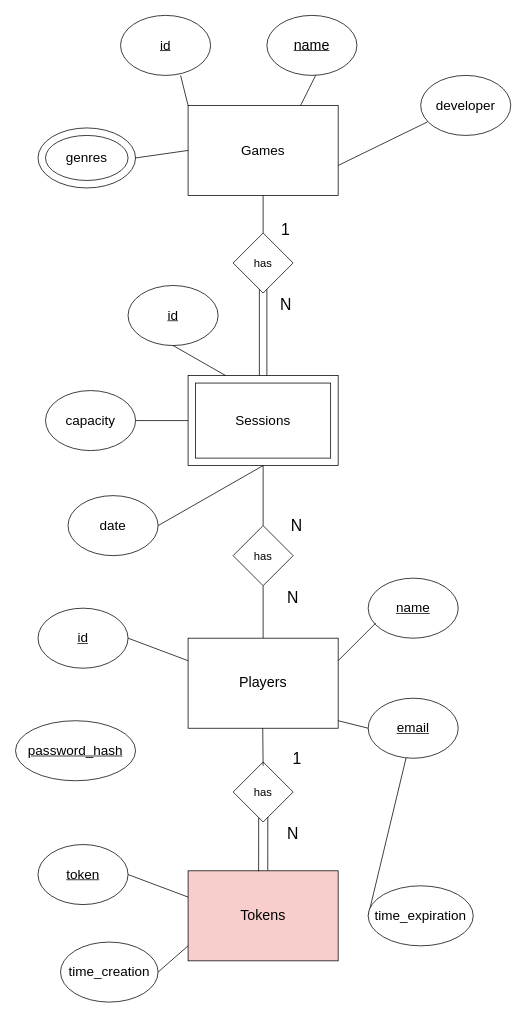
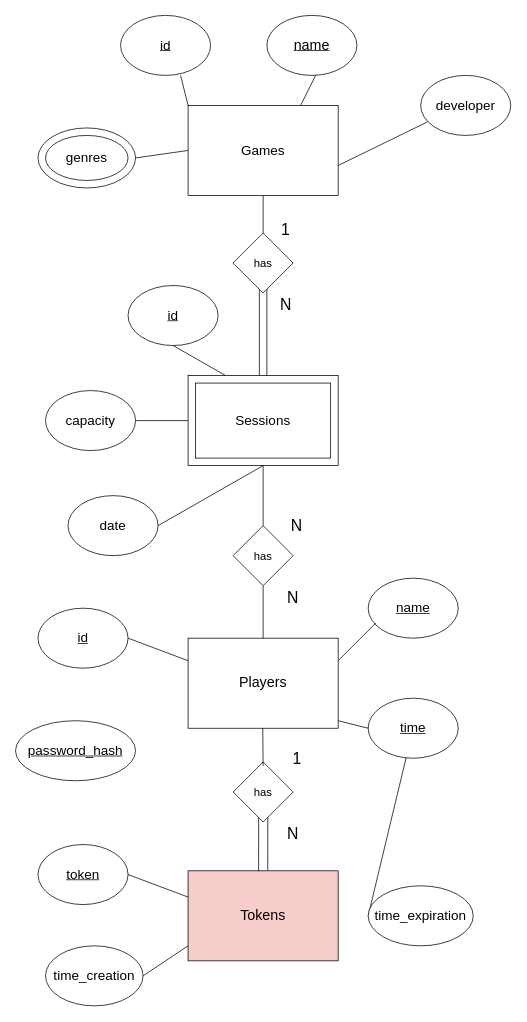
  <mxCell id="0" />
  <mxCell id="1" parent="0" />
  <mxCell id="2" value="" style="shape=flexArrow;endArrow=classic;startArrow=classic;html=1;rounded=0;exitX=0.5;exitY=0.583;exitDx=0;exitDy=0;exitPerimeter=0;" parent="1" source="14" edge="1"><mxGeometry width="100" height="100" relative="1" as="geometry"><mxPoint x="330" y="500" as="sourcePoint" /><mxPoint x="350" y="330" as="targetPoint" /></mxGeometry></mxCell>
  <mxCell id="3" value="Games" style="rounded=0;whiteSpace=wrap;html=1;fontSize=18;" parent="1" vertex="1"><mxGeometry x="250" y="140" width="200" height="120" as="geometry" /></mxCell>
  <mxCell id="4" value="name" style="ellipse;whiteSpace=wrap;html=1;fontStyle=4;fontSize=19;" parent="1" vertex="1"><mxGeometry x="355" y="20" width="120" height="80" as="geometry" /></mxCell>
  <mxCell id="5" value="&lt;u style=&quot;font-size: 18px;&quot;&gt;id&lt;/u&gt;" style="ellipse;whiteSpace=wrap;html=1;fontSize=18;" parent="1" vertex="1"><mxGeometry x="160" y="20" width="120" height="80" as="geometry" /></mxCell>
  <mxCell id="6" value="genres" style="ellipse;whiteSpace=wrap;html=1;gradientColor=none;" parent="1" vertex="1"><mxGeometry x="50" y="170" width="130" height="80" as="geometry" /></mxCell>
  <mxCell id="7" value="genres" style="ellipse;whiteSpace=wrap;html=1;fontSize=18;fontStyle=0;strokeColor=default;" parent="1" vertex="1"><mxGeometry x="60" y="180" width="110" height="60" as="geometry" /></mxCell>
  <mxCell id="8" value="" style="endArrow=none;html=1;rounded=0;exitX=1;exitY=0.5;exitDx=0;exitDy=0;entryX=0;entryY=0.5;entryDx=0;entryDy=0;" parent="1" source="6" target="3" edge="1"><mxGeometry width="50" height="50" relative="1" as="geometry"><mxPoint x="190" y="235" as="sourcePoint" /><mxPoint x="240" y="185" as="targetPoint" /></mxGeometry></mxCell>
  <mxCell id="9" value="developer" style="ellipse;whiteSpace=wrap;html=1;fontSize=18;" parent="1" vertex="1"><mxGeometry x="560" y="100" width="120" height="80" as="geometry" /></mxCell>
  <mxCell id="10" value="" style="endArrow=none;html=1;rounded=0;entryX=0.075;entryY=0.775;entryDx=0;entryDy=0;entryPerimeter=0;" parent="1" target="9" edge="1"><mxGeometry width="50" height="50" relative="1" as="geometry"><mxPoint x="450" y="220" as="sourcePoint" /><mxPoint x="500" y="170" as="targetPoint" /></mxGeometry></mxCell>
  <mxCell id="11" value="has" style="rhombus;whiteSpace=wrap;html=1;fontSize=15;" parent="1" vertex="1"><mxGeometry x="310" y="310" width="80" height="80" as="geometry" /></mxCell>
  <mxCell id="12" value="1" style="text;html=1;align=center;verticalAlign=middle;whiteSpace=wrap;rounded=0;fontSize=21;" parent="1" vertex="1"><mxGeometry x="355" y="290" width="50" height="30" as="geometry" /></mxCell>
  <mxCell id="13" value="" style="endArrow=none;html=1;rounded=0;entryX=0.5;entryY=1;entryDx=0;entryDy=0;exitX=0.5;exitY=0;exitDx=0;exitDy=0;" parent="1" source="11" target="3" edge="1"><mxGeometry width="50" height="50" relative="1" as="geometry"><mxPoint x="350" y="300" as="sourcePoint" /><mxPoint x="380" y="260" as="targetPoint" /></mxGeometry></mxCell>
  <mxCell id="14" value="Sessions" style="rounded=0;whiteSpace=wrap;html=1;fontSize=19;" parent="1" vertex="1"><mxGeometry x="250" y="500" width="200" height="120" as="geometry" /></mxCell>
  <mxCell id="15" value="N" style="text;html=1;align=center;verticalAlign=middle;resizable=0;points=[];autosize=1;strokeColor=none;fillColor=none;fontSize=21;" parent="1" vertex="1"><mxGeometry x="360" y="385" width="40" height="40" as="geometry" /></mxCell>
  <mxCell id="16" value="id" style="ellipse;whiteSpace=wrap;html=1;fontSize=18;fontStyle=4" parent="1" vertex="1"><mxGeometry x="170" y="380" width="120" height="80" as="geometry" /></mxCell>
  <mxCell id="17" value="" style="endArrow=none;html=1;rounded=0;exitX=0.25;exitY=0;exitDx=0;exitDy=0;entryX=0.5;entryY=1;entryDx=0;entryDy=0;" parent="1" source="14" target="16" edge="1"><mxGeometry width="50" height="50" relative="1" as="geometry"><mxPoint x="220" y="500" as="sourcePoint" /><mxPoint x="270" y="450" as="targetPoint" /></mxGeometry></mxCell>
  <mxCell id="18" value="capacity" style="ellipse;whiteSpace=wrap;html=1;fontSize=18;" parent="1" vertex="1"><mxGeometry x="60" y="520" width="120" height="80" as="geometry" /></mxCell>
  <mxCell id="19" value="date" style="ellipse;whiteSpace=wrap;html=1;fontSize=18;" parent="1" vertex="1"><mxGeometry x="90" y="660" width="120" height="80" as="geometry" /></mxCell>
  <mxCell id="20" value="" style="endArrow=none;html=1;rounded=0;entryX=0.5;entryY=1;entryDx=0;entryDy=0;exitX=1;exitY=0.5;exitDx=0;exitDy=0;" parent="1" source="19" target="14" edge="1"><mxGeometry width="50" height="50" relative="1" as="geometry"><mxPoint x="150" y="660" as="sourcePoint" /><mxPoint x="200" y="610" as="targetPoint" /></mxGeometry></mxCell>
  <mxCell id="21" value="" style="endArrow=none;html=1;rounded=0;entryX=0;entryY=0.5;entryDx=0;entryDy=0;" parent="1" target="14" edge="1"><mxGeometry width="50" height="50" relative="1" as="geometry"><mxPoint x="180" y="560" as="sourcePoint" /><mxPoint x="230" y="510" as="targetPoint" /></mxGeometry></mxCell>
  <mxCell id="22" value="has" style="rhombus;whiteSpace=wrap;html=1;fontSize=15;" parent="1" vertex="1"><mxGeometry x="310" y="700" width="80" height="80" as="geometry" /></mxCell>
  <mxCell id="23" value="" style="endArrow=none;html=1;rounded=0;exitX=0.5;exitY=0;exitDx=0;exitDy=0;" parent="1" source="22" edge="1"><mxGeometry width="50" height="50" relative="1" as="geometry"><mxPoint x="300" y="670" as="sourcePoint" /><mxPoint x="350" y="620" as="targetPoint" /></mxGeometry></mxCell>
  <mxCell id="24" value="" style="endArrow=none;html=1;rounded=0;" parent="1" edge="1"><mxGeometry width="50" height="50" relative="1" as="geometry"><mxPoint x="350" y="850" as="sourcePoint" /><mxPoint x="350" y="780" as="targetPoint" /></mxGeometry></mxCell>
  <mxCell id="25" value="N" style="text;html=1;align=center;verticalAlign=middle;whiteSpace=wrap;rounded=0;fontSize=21;" parent="1" vertex="1"><mxGeometry x="365" y="685" width="60" height="30" as="geometry" /></mxCell>
  <mxCell id="26" value="N" style="text;html=1;align=center;verticalAlign=middle;whiteSpace=wrap;rounded=0;fontSize=21;" parent="1" vertex="1"><mxGeometry x="360" y="780" width="60" height="30" as="geometry" /></mxCell>
  <mxCell id="27" value="Players" style="rounded=0;whiteSpace=wrap;html=1;fontSize=19;" parent="1" vertex="1"><mxGeometry x="250" y="850" width="200" height="120" as="geometry" /></mxCell>
  <mxCell id="28" value="id" style="ellipse;whiteSpace=wrap;html=1;fontSize=18;fontStyle=4" parent="1" vertex="1"><mxGeometry x="50" y="810" width="120" height="80" as="geometry" /></mxCell>
  <mxCell id="29" value="password_hash" style="ellipse;whiteSpace=wrap;html=1;fontSize=18;fontStyle=4" parent="1" vertex="1"><mxGeometry x="20" y="960" width="160" height="80" as="geometry" /></mxCell>
  <mxCell id="30" value="name" style="ellipse;whiteSpace=wrap;html=1;fontSize=18;fontStyle=4" parent="1" vertex="1"><mxGeometry x="490" y="770" width="120" height="80" as="geometry" /></mxCell>
- <mxCell id="31" value="email" style="ellipse;whiteSpace=wrap;html=1;fontSize=18;fontStyle=4" parent="1" vertex="1"><mxGeometry x="490" y="930" width="120" height="80" as="geometry" /></mxCell>
+ <mxCell id="31" value="time" style="ellipse;whiteSpace=wrap;html=1;fontSize=18;fontStyle=4" parent="1" vertex="1"><mxGeometry x="490" y="930" width="120" height="80" as="geometry" /></mxCell>
  <mxCell id="32" value="" style="endArrow=none;html=1;rounded=0;entryX=0;entryY=0.25;entryDx=0;entryDy=0;" parent="1" target="27" edge="1"><mxGeometry width="50" height="50" relative="1" as="geometry"><mxPoint x="170" y="850" as="sourcePoint" /><mxPoint x="220" y="800" as="targetPoint" /></mxGeometry></mxCell>
  <mxCell id="33" value="" style="endArrow=none;html=1;rounded=0;" parent="1" edge="1"><mxGeometry width="50" height="50" relative="1" as="geometry"><mxPoint x="450" y="880" as="sourcePoint" /><mxPoint x="500" y="830" as="targetPoint" /></mxGeometry></mxCell>
  <mxCell id="34" value="" style="endArrow=none;html=1;rounded=0;entryX=0;entryY=0.5;entryDx=0;entryDy=0;" parent="1" target="31" edge="1"><mxGeometry width="50" height="50" relative="1" as="geometry"><mxPoint x="450" y="960" as="sourcePoint" /><mxPoint x="500" y="910" as="targetPoint" /></mxGeometry></mxCell>
  <mxCell id="35" value="Sessions" style="rounded=0;whiteSpace=wrap;html=1;fontSize=18;" parent="1" vertex="1"><mxGeometry x="260" y="510" width="180" height="100" as="geometry" /></mxCell>
  <mxCell id="36" value="" style="endArrow=none;html=1;rounded=0;exitX=0;exitY=0;exitDx=0;exitDy=0;" parent="1" source="3" edge="1"><mxGeometry width="50" height="50" relative="1" as="geometry"><mxPoint x="190" y="150" as="sourcePoint" /><mxPoint x="240" y="100" as="targetPoint" /></mxGeometry></mxCell>
  <mxCell id="37" value="" style="endArrow=none;html=1;rounded=0;exitX=0.75;exitY=0;exitDx=0;exitDy=0;" parent="1" source="3" edge="1"><mxGeometry width="50" height="50" relative="1" as="geometry"><mxPoint x="370" y="150" as="sourcePoint" /><mxPoint x="420" y="100" as="targetPoint" /></mxGeometry></mxCell>
  <mxCell id="38" value="has" style="rhombus;whiteSpace=wrap;html=1;fontSize=15;" parent="1" vertex="1"><mxGeometry x="310" y="1015" width="80" height="80" as="geometry" /></mxCell>
  <mxCell id="39" value="1" style="text;html=1;align=center;verticalAlign=middle;whiteSpace=wrap;rounded=0;strokeWidth=1;fontSize=21;" parent="1" vertex="1"><mxGeometry x="352.5" y="990" width="85" height="40" as="geometry" /></mxCell>
  <mxCell id="40" value="N" style="text;html=1;align=center;verticalAlign=middle;whiteSpace=wrap;rounded=0;fontSize=21;" parent="1" vertex="1"><mxGeometry x="360" y="1095" width="60" height="30" as="geometry" /></mxCell>
  <mxCell id="41" value="" style="endArrow=none;html=1;rounded=0;" parent="1" edge="1"><mxGeometry width="50" height="50" relative="1" as="geometry"><mxPoint x="350" y="1020" as="sourcePoint" /><mxPoint x="349.5" y="970" as="targetPoint" /></mxGeometry></mxCell>
  <mxCell id="42" value="Tokens" style="rounded=0;whiteSpace=wrap;html=1;fontSize=19;fillColor=#f8cecc;" parent="1" vertex="1"><mxGeometry x="250" y="1160" width="200" height="120" as="geometry" /></mxCell>
  <mxCell id="43" value="" style="endArrow=none;html=1;rounded=0;entryX=0.426;entryY=0.928;entryDx=0;entryDy=0;entryPerimeter=0;exitX=0.47;exitY=0.004;exitDx=0;exitDy=0;exitPerimeter=0;" parent="1" source="42" target="38" edge="1"><mxGeometry width="50" height="50" relative="1" as="geometry"><mxPoint x="340" y="1160" as="sourcePoint" /><mxPoint x="340" y="1090" as="targetPoint" /></mxGeometry></mxCell>
  <mxCell id="44" value="" style="endArrow=none;html=1;rounded=0;entryX=0.578;entryY=0.918;entryDx=0;entryDy=0;entryPerimeter=0;exitX=0.531;exitY=-0.004;exitDx=0;exitDy=0;exitPerimeter=0;" parent="1" source="42" target="38" edge="1"><mxGeometry width="50" height="50" relative="1" as="geometry"><mxPoint x="360" y="1160" as="sourcePoint" /><mxPoint x="359.5" y="1110" as="targetPoint" /></mxGeometry></mxCell>
  <mxCell id="45" value="token" style="ellipse;whiteSpace=wrap;html=1;fontSize=18;fontStyle=4" parent="1" vertex="1"><mxGeometry x="50" y="1125" width="120" height="80" as="geometry" /></mxCell>
  <mxCell id="46" value="" style="endArrow=none;html=1;rounded=0;entryX=0;entryY=0.25;entryDx=0;entryDy=0;" parent="1" edge="1"><mxGeometry width="50" height="50" relative="1" as="geometry"><mxPoint x="170" y="1165" as="sourcePoint" /><mxPoint x="250" y="1195" as="targetPoint" /></mxGeometry></mxCell>
- <mxCell id="47" value="time_creation" style="ellipse;whiteSpace=wrap;html=1;fontSize=18;" parent="1" vertex="1"><mxGeometry x="80" y="1255" width="130" height="80" as="geometry" /></mxCell>
+ <mxCell id="47" value="time_creation" style="ellipse;whiteSpace=wrap;html=1;fontSize=18;" parent="1" vertex="1"><mxGeometry x="60" y="1260" width="130" height="80" as="geometry" /></mxCell>
  <mxCell id="48" value="" style="endArrow=none;html=1;rounded=0;entryX=0;entryY=0.5;entryDx=0;entryDy=0;exitX=1;exitY=0.5;exitDx=0;exitDy=0;" parent="1" source="47" edge="1"><mxGeometry width="50" height="50" relative="1" as="geometry"><mxPoint x="180" y="1260" as="sourcePoint" /><mxPoint x="250" y="1260" as="targetPoint" /></mxGeometry></mxCell>
  <mxCell id="49" value="" style="endArrow=none;html=1;rounded=0;exitX=0;exitY=0.5;exitDx=0;exitDy=0;" parent="1" source="50" target="31" edge="1"><mxGeometry width="50" height="50" relative="1" as="geometry"><mxPoint x="360" y="1320" as="sourcePoint" /><mxPoint x="420" y="1280" as="targetPoint" /></mxGeometry></mxCell>
  <mxCell id="50" value="time_expiration" style="ellipse;whiteSpace=wrap;html=1;fontSize=18;" parent="1" vertex="1"><mxGeometry x="490" y="1180" width="140" height="80" as="geometry" /></mxCell>
